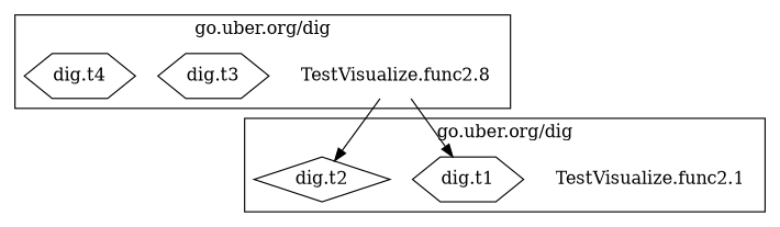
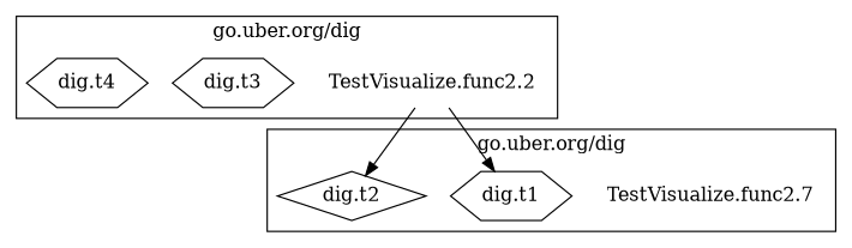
  digraph {
    compound=true
    rankdir=TB
    node [shape=hexagon]
-   n1 [label="TestVisualize.func2.8" shape=plaintext]
+   n1 [label="TestVisualize.func2.2" shape=plaintext]
    n2 [label="dig.t3"]
    n3 [label="dig.t4"]
-   n4 [label="TestVisualize.func2.1" shape=plaintext]
+   n4 [label="TestVisualize.func2.7" shape=plaintext]
    n5 [label="dig.t1"]
    n6 [label="dig.t2" shape=diamond]
    subgraph cluster_1 {
      label="go.uber.org/dig"
      n1
      n2
      n3
    }
    subgraph cluster_2 {
      label="go.uber.org/dig"
      n4
      n5
      n6
    }
    n1 -> n5
    n1 -> n6
  }
